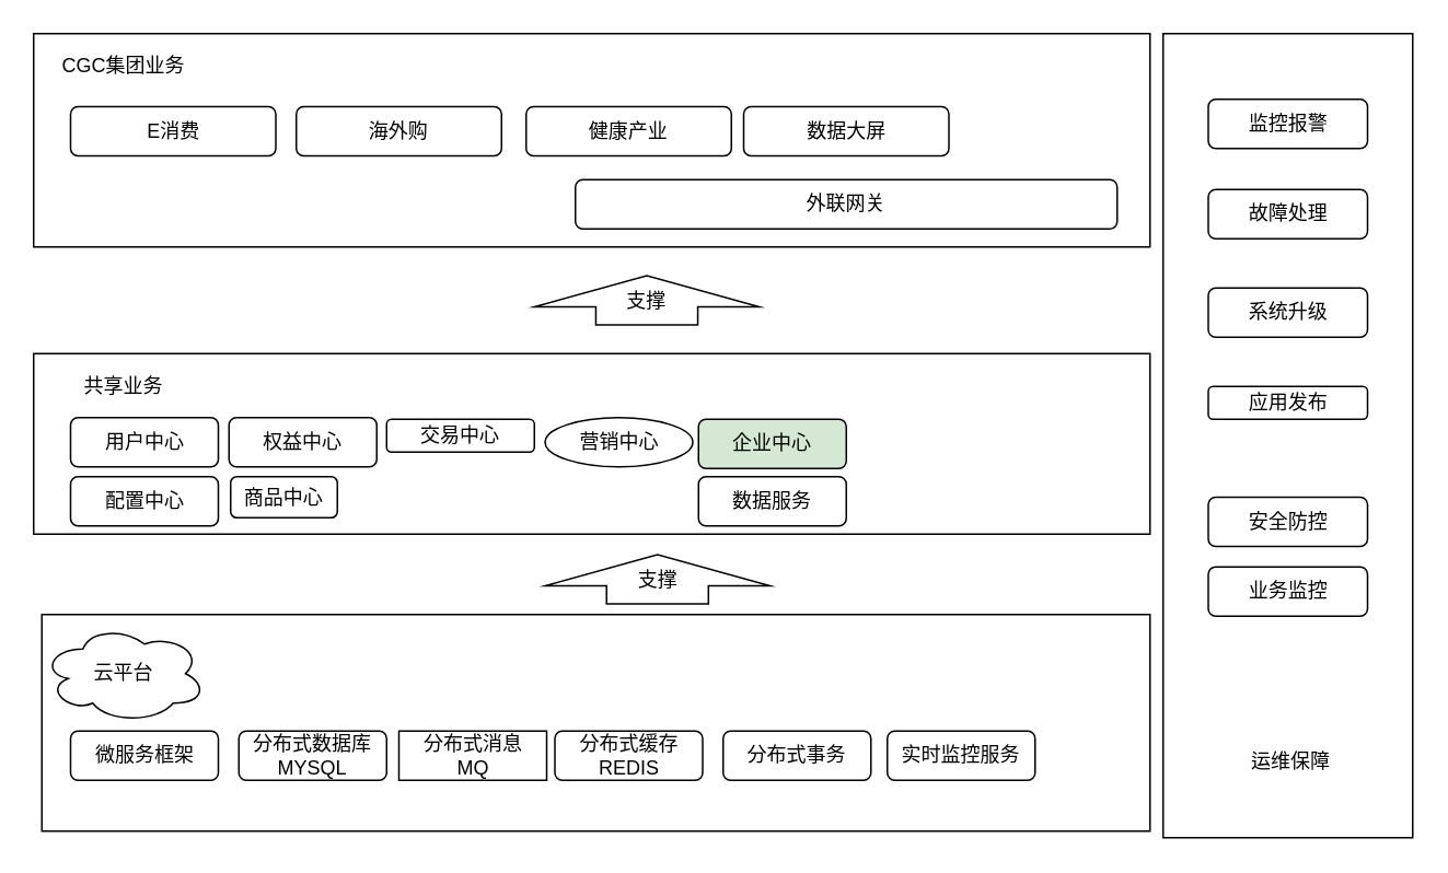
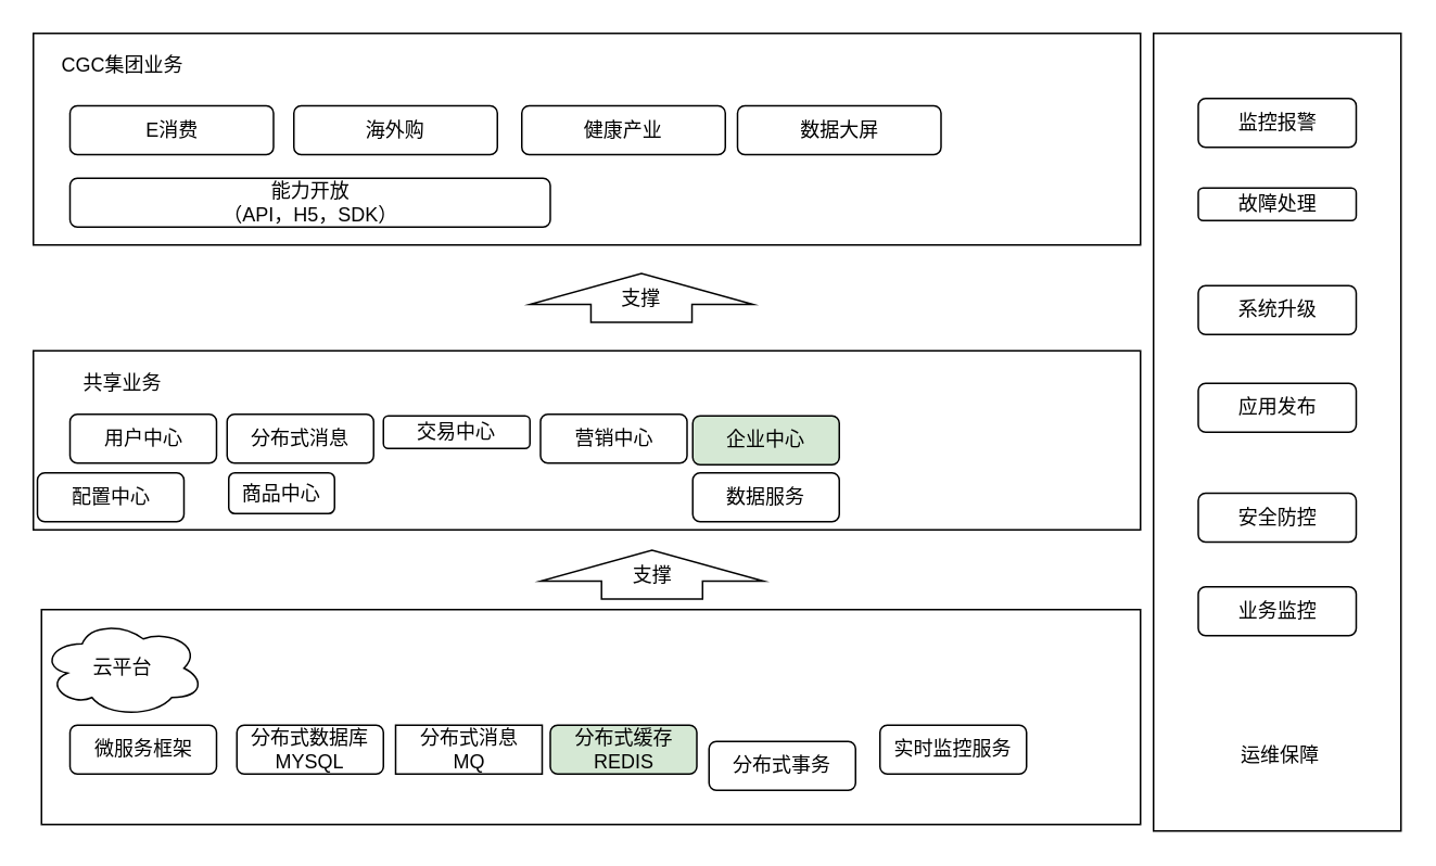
  <mxCell id="0" />
  <mxCell id="1" parent="0" />
  <mxCell id="2" value="" style="rounded=0;whiteSpace=wrap;html=1;" vertex="1" parent="1"><mxGeometry x="25" y="374" width="675" height="132" as="geometry" /></mxCell>
  <mxCell id="3" value="云平台" style="ellipse;shape=cloud;whiteSpace=wrap;html=1;" vertex="1" parent="1"><mxGeometry x="25" y="380" width="100" height="60" as="geometry" /></mxCell>
  <mxCell id="4" value="" style="rounded=0;whiteSpace=wrap;html=1;" vertex="1" parent="1"><mxGeometry x="708" y="20" width="152" height="490" as="geometry" /></mxCell>
  <mxCell id="5" value="" style="rounded=0;whiteSpace=wrap;html=1;" vertex="1" parent="1"><mxGeometry x="20" y="20" width="680" height="130" as="geometry" /></mxCell>
  <mxCell id="6" value="" style="rounded=0;whiteSpace=wrap;html=1;" vertex="1" parent="1"><mxGeometry x="20" y="215" width="680" height="110" as="geometry" /></mxCell>
  <mxCell id="7" value="CGC集团业务" style="text;html=1;strokeColor=none;fillColor=none;align=center;verticalAlign=middle;whiteSpace=wrap;rounded=0;" vertex="1" parent="1"><mxGeometry x="20" y="30" width="110" height="20" as="geometry" /></mxCell>
  <mxCell id="8" value="支撑" style="shape=singleArrow;direction=north;whiteSpace=wrap;html=1;arrowWidth=0.453;arrowSize=0.633;" vertex="1" parent="1"><mxGeometry x="325" y="167.5" width="137" height="30" as="geometry" /></mxCell>
  <mxCell id="9" value="共享业务" style="text;html=1;strokeColor=none;fillColor=none;align=center;verticalAlign=middle;whiteSpace=wrap;rounded=0;" vertex="1" parent="1"><mxGeometry x="35" y="225" width="80" height="20" as="geometry" /></mxCell>
  <mxCell id="10" value="支撑" style="shape=singleArrow;direction=north;whiteSpace=wrap;html=1;arrowWidth=0.453;arrowSize=0.633;" vertex="1" parent="1"><mxGeometry x="331.5" y="337.5" width="137" height="30" as="geometry" /></mxCell>
  <mxCell id="11" value="运维保障" style="text;html=1;" vertex="1" parent="1"><mxGeometry x="760" y="450" width="70" height="30" as="geometry" /></mxCell>
  <mxCell id="12" value="监控报警" style="rounded=1;whiteSpace=wrap;html=1;" vertex="1" parent="1"><mxGeometry x="735.5" y="60" width="97" height="30" as="geometry" /></mxCell>
- <mxCell id="13" value="故障处理" style="rounded=1;whiteSpace=wrap;html=1;" vertex="1" parent="1"><mxGeometry x="735.5" y="115" width="97" height="30" as="geometry" /></mxCell>
+ <mxCell id="13" value="故障处理" style="rounded=1;whiteSpace=wrap;html=1;" vertex="1" parent="1"><mxGeometry x="735.5" y="115" width="97" height="20" as="geometry" /></mxCell>
  <mxCell id="14" value="系统升级" style="rounded=1;whiteSpace=wrap;html=1;" vertex="1" parent="1"><mxGeometry x="735.5" y="175" width="97" height="30" as="geometry" /></mxCell>
- <mxCell id="15" value="应用发布" style="rounded=1;whiteSpace=wrap;html=1;" vertex="1" parent="1"><mxGeometry x="735.5" y="235" width="97" height="20" as="geometry" /></mxCell>
+ <mxCell id="15" value="应用发布" style="rounded=1;whiteSpace=wrap;html=1;" vertex="1" parent="1"><mxGeometry x="735.5" y="235" width="97" height="30" as="geometry" /></mxCell>
  <mxCell id="16" value="安全防控" style="rounded=1;whiteSpace=wrap;html=1;" vertex="1" parent="1"><mxGeometry x="735.5" y="302.5" width="97" height="30" as="geometry" /></mxCell>
- <mxCell id="17" value="业务监控" style="rounded=1;whiteSpace=wrap;html=1;" vertex="1" parent="1"><mxGeometry x="735.5" y="345" width="97" height="30" as="geometry" /></mxCell>
+ <mxCell id="17" value="业务监控" style="rounded=1;whiteSpace=wrap;html=1;" vertex="1" parent="1"><mxGeometry x="735.5" y="360" width="97" height="30" as="geometry" /></mxCell>
  <mxCell id="18" value="用户中心" style="rounded=1;whiteSpace=wrap;html=1;" vertex="1" parent="1"><mxGeometry x="42.5" y="254" width="90" height="30" as="geometry" /></mxCell>
- <mxCell id="19" value="营销中心" style="ellipse;whiteSpace=wrap;html=1;" vertex="1" parent="1"><mxGeometry x="331.5" y="254" width="90" height="30" as="geometry" /></mxCell>
+ <mxCell id="19" value="营销中心" style="rounded=1;whiteSpace=wrap;html=1;" vertex="1" parent="1"><mxGeometry x="331.5" y="254" width="90" height="30" as="geometry" /></mxCell>
  <mxCell id="20" value="交易中心" style="rounded=1;whiteSpace=wrap;html=1;" vertex="1" parent="1"><mxGeometry x="235" y="255" width="90" height="20" as="geometry" /></mxCell>
- <mxCell id="21" value="权益中心" style="rounded=1;whiteSpace=wrap;html=1;" vertex="1" parent="1"><mxGeometry x="139" y="254" width="90" height="30" as="geometry" /></mxCell>
+ <mxCell id="21" value="分布式消息" style="rounded=1;whiteSpace=wrap;html=1;" vertex="1" parent="1"><mxGeometry x="139" y="254" width="90" height="30" as="geometry" /></mxCell>
  <mxCell id="22" value="商品中心" style="rounded=1;whiteSpace=wrap;html=1;" vertex="1" parent="1"><mxGeometry x="140" y="290" width="65" height="25" as="geometry" /></mxCell>
  <mxCell id="23" value="企业中心" style="rounded=1;whiteSpace=wrap;html=1;fillColor=#d5e8d4;" vertex="1" parent="1"><mxGeometry x="425" y="255" width="90" height="30" as="geometry" /></mxCell>
  <mxCell id="24" value="数据服务" style="rounded=1;whiteSpace=wrap;html=1;" vertex="1" parent="1"><mxGeometry x="425" y="290" width="90" height="30" as="geometry" /></mxCell>
- <mxCell id="25" value="配置中心" style="rounded=1;whiteSpace=wrap;html=1;" vertex="1" parent="1"><mxGeometry x="42.5" y="290" width="90" height="30" as="geometry" /></mxCell>
+ <mxCell id="25" value="配置中心" style="rounded=1;whiteSpace=wrap;html=1;" vertex="1" parent="1"><mxGeometry x="22.5" y="290" width="90" height="30" as="geometry" /></mxCell>
  <mxCell id="26" value="微服务框架" style="rounded=1;whiteSpace=wrap;html=1;" vertex="1" parent="1"><mxGeometry x="42.5" y="445" width="90" height="30" as="geometry" /></mxCell>
  <mxCell id="27" value="分布式数据库&lt;br&gt;MYSQL" style="rounded=1;whiteSpace=wrap;html=1;" vertex="1" parent="1"><mxGeometry x="145" y="445" width="90" height="30" as="geometry" /></mxCell>
  <mxCell id="28" value="分布式消息&lt;br&gt;MQ" style="whiteSpace=wrap;html=1;rounded=0;" vertex="1" parent="1"><mxGeometry x="242.5" y="445" width="90" height="30" as="geometry" /></mxCell>
- <mxCell id="29" value="分布式缓存&lt;br&gt;REDIS" style="rounded=1;whiteSpace=wrap;html=1;" vertex="1" parent="1"><mxGeometry x="337.5" y="445" width="90" height="30" as="geometry" /></mxCell>
- <mxCell id="30" value="分布式事务" style="rounded=1;whiteSpace=wrap;html=1;" vertex="1" parent="1"><mxGeometry x="440" y="445" width="90" height="30" as="geometry" /></mxCell>
+ <mxCell id="29" value="分布式缓存&lt;br&gt;REDIS" style="rounded=1;whiteSpace=wrap;html=1;fillColor=#d5e8d4;" vertex="1" parent="1"><mxGeometry x="337.5" y="445" width="90" height="30" as="geometry" /></mxCell>
+ <mxCell id="30" value="分布式事务" style="rounded=1;whiteSpace=wrap;html=1;" vertex="1" parent="1"><mxGeometry x="435" y="455" width="90" height="30" as="geometry" /></mxCell>
  <mxCell id="31" value="实时监控服务" style="rounded=1;whiteSpace=wrap;html=1;" vertex="1" parent="1"><mxGeometry x="540" y="445" width="90" height="30" as="geometry" /></mxCell>
- <mxCell id="33" value="外联网关" style="rounded=1;whiteSpace=wrap;html=1;" vertex="1" parent="1"><mxGeometry x="350" y="109" width="330" height="30" as="geometry" /></mxCell>
+ <mxCell id="32" value="能力开放&lt;br&gt;（API，H5，SDK）" style="rounded=1;whiteSpace=wrap;html=1;" vertex="1" parent="1"><mxGeometry x="42.5" y="109" width="295" height="30" as="geometry" /></mxCell>
  <mxCell id="34" value="海外购" style="rounded=1;whiteSpace=wrap;html=1;" vertex="1" parent="1"><mxGeometry x="180" y="64.5" width="125" height="30" as="geometry" /></mxCell>
  <mxCell id="35" value="E消费" style="rounded=1;whiteSpace=wrap;html=1;" vertex="1" parent="1"><mxGeometry x="42.5" y="64.5" width="125" height="30" as="geometry" /></mxCell>
  <mxCell id="36" value="健康产业" style="rounded=1;whiteSpace=wrap;html=1;" vertex="1" parent="1"><mxGeometry x="320" y="64.5" width="125" height="30" as="geometry" /></mxCell>
  <mxCell id="37" value="数据大屏" style="rounded=1;whiteSpace=wrap;html=1;" vertex="1" parent="1"><mxGeometry x="452.5" y="64.5" width="125" height="30" as="geometry" /></mxCell>
